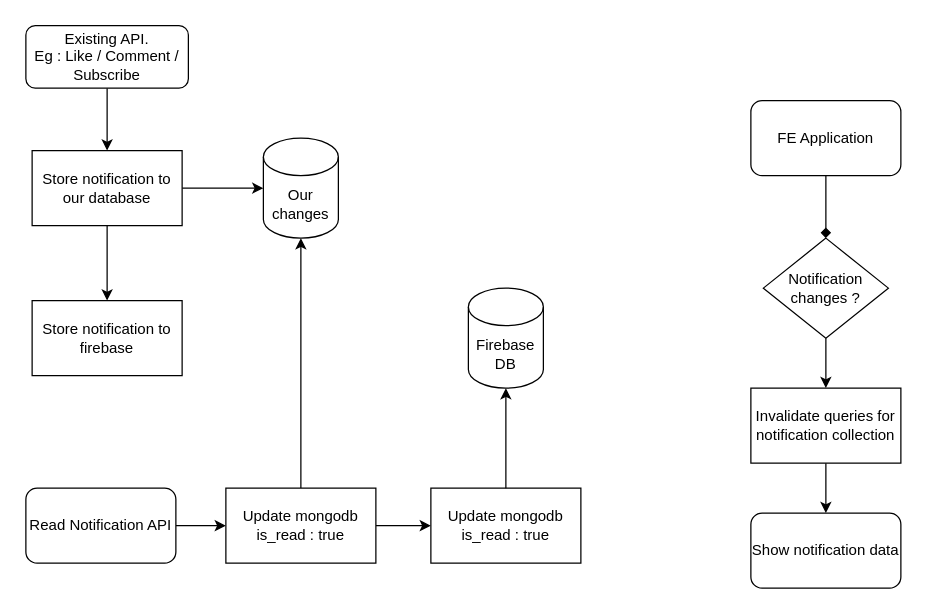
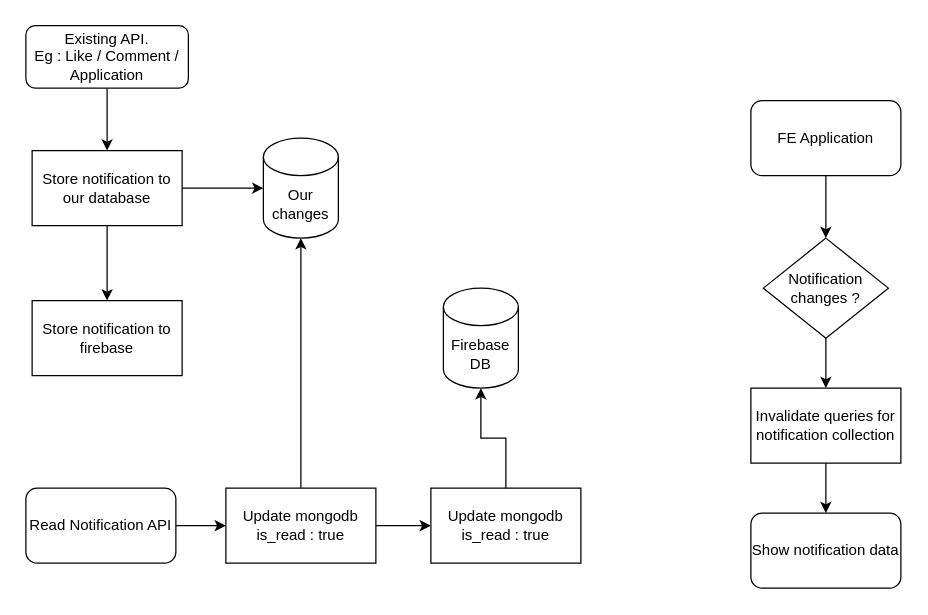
  <mxCell id="0" />
  <mxCell id="1" parent="0" />
  <mxCell id="2" style="edgeStyle=orthogonalEdgeStyle;rounded=0;orthogonalLoop=1;jettySize=auto;html=1;" edge="1" parent="1" source="3" target="10"><mxGeometry relative="1" as="geometry" /></mxCell>
- <mxCell id="3" value="Existing API.&lt;br&gt;Eg : Like / Comment / Subscribe" style="rounded=1;whiteSpace=wrap;html=1;fontSize=12;glass=0;strokeWidth=1;shadow=0;" parent="1" vertex="1"><mxGeometry x="20" y="20" width="130" height="50" as="geometry" /></mxCell>
+ <mxCell id="3" value="Existing API.&lt;br&gt;Eg : Like / Comment / Application" style="rounded=1;whiteSpace=wrap;html=1;fontSize=12;glass=0;strokeWidth=1;shadow=0;" parent="1" vertex="1"><mxGeometry x="20" y="20" width="130" height="50" as="geometry" /></mxCell>
  <mxCell id="4" value="Yes" style="rounded=0;html=1;jettySize=auto;orthogonalLoop=1;fontSize=11;endArrow=block;endFill=0;endSize=8;strokeWidth=1;shadow=0;labelBackgroundColor=none;edgeStyle=orthogonalEdgeStyle;" parent="1" edge="1"><mxGeometry y="20" relative="1" as="geometry"><mxPoint as="offset" /><mxPoint x="210" y="200" as="sourcePoint" /></mxGeometry></mxCell>
  <mxCell id="5" value="No" style="edgeStyle=orthogonalEdgeStyle;rounded=0;html=1;jettySize=auto;orthogonalLoop=1;fontSize=11;endArrow=block;endFill=0;endSize=8;strokeWidth=1;shadow=0;labelBackgroundColor=none;" parent="1" edge="1"><mxGeometry y="10" relative="1" as="geometry"><mxPoint as="offset" /><mxPoint x="310" y="160" as="targetPoint" /></mxGeometry></mxCell>
  <mxCell id="6" value="No" style="rounded=0;html=1;jettySize=auto;orthogonalLoop=1;fontSize=11;endArrow=block;endFill=0;endSize=8;strokeWidth=1;shadow=0;labelBackgroundColor=none;edgeStyle=orthogonalEdgeStyle;" parent="1" edge="1"><mxGeometry x="0.333" y="20" relative="1" as="geometry"><mxPoint as="offset" /><mxPoint x="210" y="320" as="sourcePoint" /></mxGeometry></mxCell>
  <mxCell id="7" value="Yes" style="edgeStyle=orthogonalEdgeStyle;rounded=0;html=1;jettySize=auto;orthogonalLoop=1;fontSize=11;endArrow=block;endFill=0;endSize=8;strokeWidth=1;shadow=0;labelBackgroundColor=none;" parent="1" edge="1"><mxGeometry y="10" relative="1" as="geometry"><mxPoint as="offset" /><mxPoint x="260" y="280" as="sourcePoint" /></mxGeometry></mxCell>
  <mxCell id="8" style="edgeStyle=orthogonalEdgeStyle;rounded=0;orthogonalLoop=1;jettySize=auto;html=1;" edge="1" parent="1" source="10" target="11"><mxGeometry relative="1" as="geometry" /></mxCell>
  <mxCell id="9" style="edgeStyle=orthogonalEdgeStyle;rounded=0;orthogonalLoop=1;jettySize=auto;html=1;" edge="1" parent="1" source="10" target="15"><mxGeometry relative="1" as="geometry" /></mxCell>
  <mxCell id="10" value="Store notification to our database" style="rounded=0;whiteSpace=wrap;html=1;" vertex="1" parent="1"><mxGeometry x="25" y="120" width="120" height="60" as="geometry" /></mxCell>
  <mxCell id="11" value="Store notification to firebase" style="rounded=0;whiteSpace=wrap;html=1;" vertex="1" parent="1"><mxGeometry x="25" y="240" width="120" height="60" as="geometry" /></mxCell>
- <mxCell id="12" style="edgeStyle=orthogonalEdgeStyle;rounded=0;orthogonalLoop=1;jettySize=auto;html=1;endArrow=diamond;" edge="1" parent="1" source="13" target="17"><mxGeometry relative="1" as="geometry" /></mxCell>
+ <mxCell id="12" style="edgeStyle=orthogonalEdgeStyle;rounded=0;orthogonalLoop=1;jettySize=auto;html=1;" edge="1" parent="1" source="13" target="17"><mxGeometry relative="1" as="geometry" /></mxCell>
  <mxCell id="13" value="FE Application" style="rounded=1;whiteSpace=wrap;html=1;" vertex="1" parent="1"><mxGeometry x="600" y="80" width="120" height="60" as="geometry" /></mxCell>
- <mxCell id="14" value="Firebase DB" style="shape=cylinder3;whiteSpace=wrap;html=1;boundedLbl=1;backgroundOutline=1;size=15;" vertex="1" parent="1"><mxGeometry x="374" y="230" width="60" height="80" as="geometry" /></mxCell>
+ <mxCell id="14" value="Firebase DB" style="shape=cylinder3;whiteSpace=wrap;html=1;boundedLbl=1;backgroundOutline=1;size=15;" vertex="1" parent="1"><mxGeometry x="354" y="230" width="60" height="80" as="geometry" /></mxCell>
  <mxCell id="15" value="Our changes" style="shape=cylinder3;whiteSpace=wrap;html=1;boundedLbl=1;backgroundOutline=1;size=15;" vertex="1" parent="1"><mxGeometry x="210" y="110" width="60" height="80" as="geometry" /></mxCell>
  <mxCell id="16" style="edgeStyle=orthogonalEdgeStyle;rounded=0;orthogonalLoop=1;jettySize=auto;html=1;" edge="1" parent="1" source="17" target="19"><mxGeometry relative="1" as="geometry" /></mxCell>
  <mxCell id="17" value="Notification changes ?" style="rhombus;whiteSpace=wrap;html=1;" vertex="1" parent="1"><mxGeometry x="610" y="190" width="100" height="80" as="geometry" /></mxCell>
  <mxCell id="18" style="edgeStyle=orthogonalEdgeStyle;rounded=0;orthogonalLoop=1;jettySize=auto;html=1;entryX=0.5;entryY=0;entryDx=0;entryDy=0;" edge="1" parent="1" source="19" target="20"><mxGeometry relative="1" as="geometry" /></mxCell>
  <mxCell id="19" value="Invalidate queries for notification collection" style="rounded=0;whiteSpace=wrap;html=1;" vertex="1" parent="1"><mxGeometry x="600" y="310" width="120" height="60" as="geometry" /></mxCell>
  <mxCell id="20" value="Show notification data" style="rounded=1;whiteSpace=wrap;html=1;" vertex="1" parent="1"><mxGeometry x="600" y="410" width="120" height="60" as="geometry" /></mxCell>
  <mxCell id="21" style="edgeStyle=orthogonalEdgeStyle;rounded=0;orthogonalLoop=1;jettySize=auto;html=1;" edge="1" parent="1" source="22" target="25"><mxGeometry relative="1" as="geometry" /></mxCell>
  <mxCell id="22" value="Read Notification API" style="rounded=1;whiteSpace=wrap;html=1;" vertex="1" parent="1"><mxGeometry x="20" y="390" width="120" height="60" as="geometry" /></mxCell>
  <mxCell id="23" style="edgeStyle=orthogonalEdgeStyle;rounded=0;orthogonalLoop=1;jettySize=auto;html=1;" edge="1" parent="1" source="25" target="26"><mxGeometry relative="1" as="geometry" /></mxCell>
  <mxCell id="24" style="edgeStyle=orthogonalEdgeStyle;rounded=0;orthogonalLoop=1;jettySize=auto;html=1;" edge="1" parent="1" source="25" target="15"><mxGeometry relative="1" as="geometry" /></mxCell>
  <mxCell id="25" value="Update mongodb is_read : true" style="rounded=0;whiteSpace=wrap;html=1;" vertex="1" parent="1"><mxGeometry x="180" y="390" width="120" height="60" as="geometry" /></mxCell>
  <mxCell id="26" value="Update mongodb is_read : true" style="rounded=0;whiteSpace=wrap;html=1;" vertex="1" parent="1"><mxGeometry x="344" y="390" width="120" height="60" as="geometry" /></mxCell>
  <mxCell id="27" style="edgeStyle=orthogonalEdgeStyle;rounded=0;orthogonalLoop=1;jettySize=auto;html=1;entryX=0.5;entryY=1;entryDx=0;entryDy=0;entryPerimeter=0;" edge="1" parent="1" source="26" target="14"><mxGeometry relative="1" as="geometry" /></mxCell>
